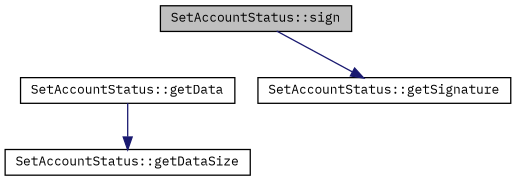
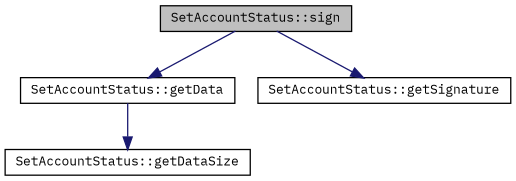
  digraph {
    fontname="IBM Plex Mono"
    rankdir=TB
    node [color=black fillcolor=white fontname="IBM Plex Mono" fontsize=10 shape=record style=filled]
    edge [color=midnightblue fontname="IBM Plex Mono" fontsize=10 labelfontname=Helvetica labelfontsize=10 style=solid]
    n1 [fillcolor=grey75 fontcolor=black height=0.2 label="SetAccountStatus::sign" width=0.4]
    n2 [height=0.2 label="SetAccountStatus::getData" width=0.4]
    n3 [height=0.2 label="SetAccountStatus::getSignature" width=0.4]
    n4 [height=0.2 label="SetAccountStatus::getDataSize" width=0.4]
+   n1 -> n2
    n1 -> n3
    n2 -> n4
  }
